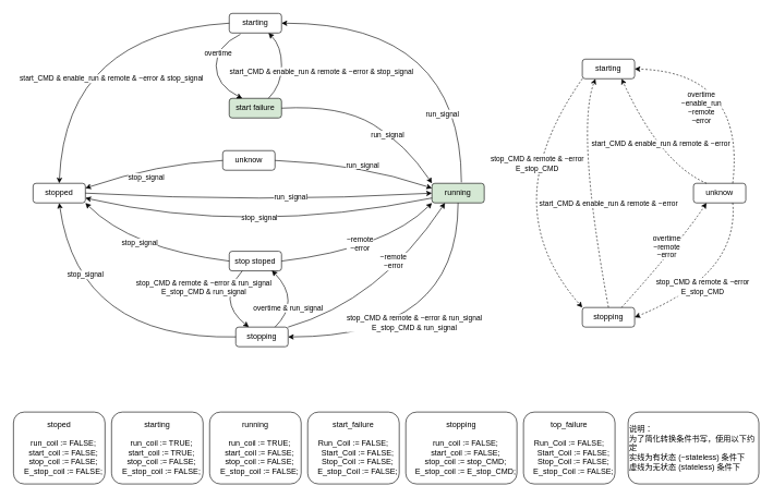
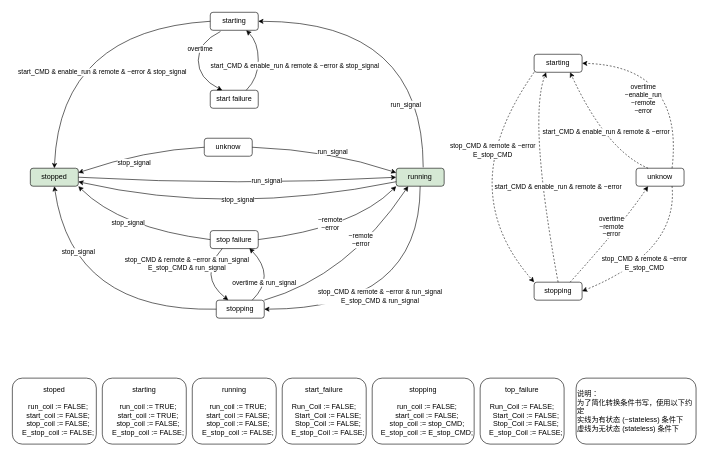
  <mxCell id="0" />
  <mxCell id="1" parent="0" />
  <mxCell id="2" value="starting" style="rounded=1;whiteSpace=wrap;html=1;" vertex="1" parent="1"><mxGeometry x="350" y="20" width="80" height="30" as="geometry" /></mxCell>
- <mxCell id="3" value="start failure" style="rounded=1;whiteSpace=wrap;html=1;fillColor=#d5e8d4;" vertex="1" parent="1"><mxGeometry x="350" y="150" width="80" height="30" as="geometry" /></mxCell>
+ <mxCell id="3" value="start failure" style="rounded=1;whiteSpace=wrap;html=1;" vertex="1" parent="1"><mxGeometry x="350" y="150" width="80" height="30" as="geometry" /></mxCell>
  <mxCell id="4" value="unknow" style="rounded=1;whiteSpace=wrap;html=1;" vertex="1" parent="1"><mxGeometry x="340" y="230" width="80" height="30" as="geometry" /></mxCell>
- <mxCell id="5" value="stop stoped" style="rounded=1;whiteSpace=wrap;html=1;" vertex="1" parent="1"><mxGeometry x="350" y="384" width="80" height="30" as="geometry" /></mxCell>
- <mxCell id="6" value="stopped" style="rounded=1;whiteSpace=wrap;html=1;" vertex="1" parent="1"><mxGeometry x="50" y="280" width="80" height="30" as="geometry" /></mxCell>
+ <mxCell id="5" value="stop failure" style="rounded=1;whiteSpace=wrap;html=1;" vertex="1" parent="1"><mxGeometry x="350" y="384" width="80" height="30" as="geometry" /></mxCell>
+ <mxCell id="6" value="stopped" style="rounded=1;whiteSpace=wrap;html=1;fillColor=#d5e8d4;" vertex="1" parent="1"><mxGeometry x="50" y="280" width="80" height="30" as="geometry" /></mxCell>
  <mxCell id="7" value="running" style="rounded=1;whiteSpace=wrap;html=1;fillColor=#d5e8d4;" vertex="1" parent="1"><mxGeometry x="660" y="280" width="80" height="30" as="geometry" /></mxCell>
  <mxCell id="8" value="stopping" style="rounded=1;whiteSpace=wrap;html=1;" vertex="1" parent="1"><mxGeometry x="360" y="500" width="80" height="30" as="geometry" /></mxCell>
  <mxCell id="9" value="starting" style="rounded=1;whiteSpace=wrap;html=1;" vertex="1" parent="1"><mxGeometry x="890" y="90" width="80" height="30" as="geometry" /></mxCell>
  <mxCell id="10" value="stopping" style="rounded=1;whiteSpace=wrap;html=1;" vertex="1" parent="1"><mxGeometry x="890" y="470" width="80" height="30" as="geometry" /></mxCell>
  <mxCell id="11" value="unknow" style="rounded=1;whiteSpace=wrap;html=1;" vertex="1" parent="1"><mxGeometry x="1060" y="280" width="80" height="30" as="geometry" /></mxCell>
  <mxCell id="12" value="" style="curved=1;endArrow=classic;html=1;rounded=0;exitX=0;exitY=0.5;exitDx=0;exitDy=0;entryX=0.5;entryY=0;entryDx=0;entryDy=0;" edge="1" parent="1" source="2" target="6"><mxGeometry width="50" height="50" relative="1" as="geometry"><mxPoint x="240" y="210" as="sourcePoint" /><mxPoint x="290" y="160" as="targetPoint" /><Array as="points"><mxPoint x="100" y="50" /></Array></mxGeometry></mxCell>
  <mxCell id="13" value="start_CMD &amp;amp; enable_run &amp;amp; remote &amp;amp; ~error &amp;amp; stop_signal" style="edgeLabel;html=1;align=center;verticalAlign=middle;resizable=0;points=[];" vertex="1" connectable="0" parent="12"><mxGeometry x="-0.173" y="1" relative="1" as="geometry"><mxPoint x="18" y="72" as="offset" /></mxGeometry></mxCell>
  <mxCell id="14" value="" style="curved=1;endArrow=classic;html=1;rounded=0;entryX=0.75;entryY=1;entryDx=0;entryDy=0;exitX=0.75;exitY=0;exitDx=0;exitDy=0;" edge="1" parent="1" source="3" target="2"><mxGeometry width="50" height="50" relative="1" as="geometry"><mxPoint x="450" y="200" as="sourcePoint" /><mxPoint x="500" y="150" as="targetPoint" /><Array as="points"><mxPoint x="430" y="130" /><mxPoint x="430" y="70" /></Array></mxGeometry></mxCell>
  <mxCell id="15" value="start_CMD &amp;amp; enable_run &amp;amp; remote &amp;amp; ~error &amp;amp; stop_signal" style="edgeLabel;html=1;align=center;verticalAlign=middle;resizable=0;points=[];" vertex="1" connectable="0" parent="14"><mxGeometry x="-0.107" y="5" relative="1" as="geometry"><mxPoint x="65" y="2" as="offset" /></mxGeometry></mxCell>
  <mxCell id="16" value="" style="curved=1;endArrow=classic;html=1;rounded=0;entryX=0.25;entryY=0;entryDx=0;entryDy=0;exitX=0.213;exitY=1.067;exitDx=0;exitDy=0;exitPerimeter=0;" edge="1" parent="1" source="2" target="3"><mxGeometry width="50" height="50" relative="1" as="geometry"><mxPoint x="540" y="150" as="sourcePoint" /><mxPoint x="430" y="42.5" as="targetPoint" /><Array as="points"><mxPoint x="330" y="70" /><mxPoint x="330" y="130" /></Array></mxGeometry></mxCell>
  <mxCell id="17" value="overtime" style="edgeLabel;html=1;align=center;verticalAlign=middle;resizable=0;points=[];" vertex="1" connectable="0" parent="16"><mxGeometry x="0.115" relative="1" as="geometry"><mxPoint x="2" y="-29" as="offset" /></mxGeometry></mxCell>
  <mxCell id="18" value="" style="curved=1;endArrow=classic;html=1;rounded=0;entryX=1;entryY=0.5;entryDx=0;entryDy=0;exitX=0.563;exitY=-0.05;exitDx=0;exitDy=0;exitPerimeter=0;" edge="1" parent="1" source="7" target="2"><mxGeometry width="50" height="50" relative="1" as="geometry"><mxPoint x="540" y="150" as="sourcePoint" /><mxPoint x="430" y="42.5" as="targetPoint" /><Array as="points"><mxPoint x="705" y="35" /></Array></mxGeometry></mxCell>
  <mxCell id="19" value="run_signal" style="edgeLabel;html=1;align=center;verticalAlign=middle;resizable=0;points=[];" vertex="1" connectable="0" parent="18"><mxGeometry x="-0.107" y="5" relative="1" as="geometry"><mxPoint x="-25" y="127" as="offset" /></mxGeometry></mxCell>
- <mxCell id="20" value="" style="curved=1;endArrow=classic;html=1;rounded=0;exitX=1;exitY=0.5;exitDx=0;exitDy=0;entryX=0;entryY=0;entryDx=0;entryDy=0;" edge="1" parent="1" source="3" target="7"><mxGeometry width="50" height="50" relative="1" as="geometry"><mxPoint x="380" y="290" as="sourcePoint" /><mxPoint x="430" y="240" as="targetPoint" /><Array as="points"><mxPoint x="520" y="160" /><mxPoint x="620" y="220" /></Array></mxGeometry></mxCell>
- <mxCell id="21" value="run_signal" style="edgeLabel;html=1;align=center;verticalAlign=middle;resizable=0;points=[];" vertex="1" connectable="0" parent="20"><mxGeometry x="0.255" y="-2" relative="1" as="geometry"><mxPoint as="offset" /></mxGeometry></mxCell>
  <mxCell id="22" value="" style="curved=1;endArrow=classic;html=1;rounded=0;exitX=0;exitY=0.5;exitDx=0;exitDy=0;entryX=1;entryY=0.25;entryDx=0;entryDy=0;" edge="1" parent="1" source="4" target="6"><mxGeometry width="50" height="50" relative="1" as="geometry"><mxPoint x="360" y="175" as="sourcePoint" /><mxPoint x="140" y="290" as="targetPoint" /><Array as="points"><mxPoint x="240" y="250" /></Array></mxGeometry></mxCell>
  <mxCell id="23" value="stop_signal" style="edgeLabel;html=1;align=center;verticalAlign=middle;resizable=0;points=[];" vertex="1" connectable="0" parent="22"><mxGeometry x="0.189" y="1" relative="1" as="geometry"><mxPoint x="10" y="10" as="offset" /></mxGeometry></mxCell>
  <mxCell id="24" value="" style="curved=1;endArrow=classic;html=1;rounded=0;exitX=1;exitY=0.5;exitDx=0;exitDy=0;entryX=0;entryY=0.25;entryDx=0;entryDy=0;" edge="1" parent="1" source="4" target="7"><mxGeometry width="50" height="50" relative="1" as="geometry"><mxPoint x="440" y="175" as="sourcePoint" /><mxPoint x="670" y="290" as="targetPoint" /><Array as="points"><mxPoint x="550" y="250" /></Array></mxGeometry></mxCell>
  <mxCell id="25" value="run_signal" style="edgeLabel;html=1;align=center;verticalAlign=middle;resizable=0;points=[];" vertex="1" connectable="0" parent="24"><mxGeometry x="0.255" y="-2" relative="1" as="geometry"><mxPoint x="-19" y="-8" as="offset" /></mxGeometry></mxCell>
  <mxCell id="26" value="" style="curved=1;endArrow=classic;html=1;rounded=0;exitX=1;exitY=0.5;exitDx=0;exitDy=0;entryX=0;entryY=0.5;entryDx=0;entryDy=0;" edge="1" parent="1" source="6" target="7"><mxGeometry width="50" height="50" relative="1" as="geometry"><mxPoint x="450" y="255" as="sourcePoint" /><mxPoint x="670" y="297.5" as="targetPoint" /><Array as="points"><mxPoint x="400" y="310" /></Array></mxGeometry></mxCell>
  <mxCell id="27" value="run_signal" style="edgeLabel;html=1;align=center;verticalAlign=middle;resizable=0;points=[];" vertex="1" connectable="0" parent="26"><mxGeometry x="0.255" y="-2" relative="1" as="geometry"><mxPoint x="-19" y="-8" as="offset" /></mxGeometry></mxCell>
  <mxCell id="28" value="" style="curved=1;endArrow=classic;html=1;rounded=0;exitX=0;exitY=0.75;exitDx=0;exitDy=0;entryX=1;entryY=0.75;entryDx=0;entryDy=0;" edge="1" parent="1" source="7" target="6"><mxGeometry width="50" height="50" relative="1" as="geometry"><mxPoint x="370" y="255" as="sourcePoint" /><mxPoint x="140" y="297.5" as="targetPoint" /><Array as="points"><mxPoint x="380" y="360" /></Array></mxGeometry></mxCell>
  <mxCell id="29" value="stop_signal" style="edgeLabel;html=1;align=center;verticalAlign=middle;resizable=0;points=[];" vertex="1" connectable="0" parent="28"><mxGeometry x="-0.022" y="-25" relative="1" as="geometry"><mxPoint as="offset" /></mxGeometry></mxCell>
  <mxCell id="30" value="" style="curved=1;endArrow=classic;html=1;rounded=0;exitX=0;exitY=0.5;exitDx=0;exitDy=0;entryX=1;entryY=1;entryDx=0;entryDy=0;" edge="1" parent="1" source="5" target="6"><mxGeometry width="50" height="50" relative="1" as="geometry"><mxPoint x="350" y="255" as="sourcePoint" /><mxPoint x="140" y="297.5" as="targetPoint" /><Array as="points"><mxPoint x="200" y="380" /></Array></mxGeometry></mxCell>
  <mxCell id="31" value="stop_signal" style="edgeLabel;html=1;align=center;verticalAlign=middle;resizable=0;points=[];" vertex="1" connectable="0" parent="30"><mxGeometry x="0.189" y="1" relative="1" as="geometry"><mxPoint x="10" y="-11" as="offset" /></mxGeometry></mxCell>
  <mxCell id="32" value="" style="curved=1;endArrow=classic;html=1;rounded=0;exitX=1;exitY=0.5;exitDx=0;exitDy=0;entryX=0;entryY=1;entryDx=0;entryDy=0;" edge="1" parent="1" source="5" target="7"><mxGeometry width="50" height="50" relative="1" as="geometry"><mxPoint x="430" y="255" as="sourcePoint" /><mxPoint x="670" y="297.5" as="targetPoint" /><Array as="points"><mxPoint x="590" y="380" /></Array></mxGeometry></mxCell>
  <mxCell id="33" value="&lt;div&gt;~remote&lt;/div&gt;&lt;div&gt;~error&lt;/div&gt;" style="edgeLabel;html=1;align=center;verticalAlign=middle;resizable=0;points=[];" vertex="1" connectable="0" parent="32"><mxGeometry x="0.255" y="-2" relative="1" as="geometry"><mxPoint x="-43" y="-8" as="offset" /></mxGeometry></mxCell>
  <mxCell id="34" value="" style="curved=1;endArrow=classic;html=1;rounded=0;entryX=0.815;entryY=0.976;entryDx=0;entryDy=0;exitX=0.75;exitY=0;exitDx=0;exitDy=0;entryPerimeter=0;" edge="1" parent="1" source="8" target="5"><mxGeometry width="50" height="50" relative="1" as="geometry"><mxPoint x="420" y="509" as="sourcePoint" /><mxPoint x="420" y="409" as="targetPoint" /><Array as="points"><mxPoint x="460" y="460" /></Array></mxGeometry></mxCell>
  <mxCell id="35" value="overtime &amp;amp; run_signal" style="edgeLabel;html=1;align=center;verticalAlign=middle;resizable=0;points=[];" vertex="1" connectable="0" parent="34"><mxGeometry x="-0.107" y="5" relative="1" as="geometry"><mxPoint x="-15" y="12" as="offset" /></mxGeometry></mxCell>
  <mxCell id="36" value="" style="curved=1;endArrow=classic;html=1;rounded=0;entryX=0.25;entryY=0;entryDx=0;entryDy=0;exitX=0.25;exitY=1;exitDx=0;exitDy=0;" edge="1" parent="1" source="5" target="8"><mxGeometry width="50" height="50" relative="1" as="geometry"><mxPoint x="377.04" y="411.01" as="sourcePoint" /><mxPoint x="380" y="509" as="targetPoint" /><Array as="points"><mxPoint x="330" y="460" /></Array></mxGeometry></mxCell>
  <mxCell id="37" value="&lt;div&gt;stop_CMD &amp;amp; remote &amp;amp; ~error &amp;amp; run_signal&lt;/div&gt;&lt;div&gt;E_stop_CMD &amp;amp; run_signal&lt;/div&gt;" style="edgeLabel;html=1;align=center;verticalAlign=middle;resizable=0;points=[];" vertex="1" connectable="0" parent="36"><mxGeometry x="0.115" relative="1" as="geometry"><mxPoint x="-27" y="-26" as="offset" /></mxGeometry></mxCell>
  <mxCell id="38" value="" style="curved=1;endArrow=classic;html=1;rounded=0;exitX=0;exitY=0.5;exitDx=0;exitDy=0;entryX=0.5;entryY=1;entryDx=0;entryDy=0;" edge="1" parent="1" source="8" target="6"><mxGeometry width="50" height="50" relative="1" as="geometry"><mxPoint x="360" y="409" as="sourcePoint" /><mxPoint x="140" y="320" as="targetPoint" /><Array as="points"><mxPoint x="120" y="520" /></Array></mxGeometry></mxCell>
  <mxCell id="39" value="stop_signal" style="edgeLabel;html=1;align=center;verticalAlign=middle;resizable=0;points=[];" vertex="1" connectable="0" parent="38"><mxGeometry x="0.189" y="1" relative="1" as="geometry"><mxPoint x="15" y="-72" as="offset" /></mxGeometry></mxCell>
  <mxCell id="40" value="" style="curved=1;endArrow=classic;html=1;rounded=0;exitX=1;exitY=0;exitDx=0;exitDy=0;entryX=0.25;entryY=1;entryDx=0;entryDy=0;" edge="1" parent="1" source="8" target="7"><mxGeometry width="50" height="50" relative="1" as="geometry"><mxPoint x="440" y="409" as="sourcePoint" /><mxPoint x="670" y="320" as="targetPoint" /><Array as="points"><mxPoint x="580" y="460" /></Array></mxGeometry></mxCell>
  <mxCell id="41" value="&lt;div&gt;~remote&lt;/div&gt;&lt;div&gt;~error&lt;/div&gt;" style="edgeLabel;html=1;align=center;verticalAlign=middle;resizable=0;points=[];" vertex="1" connectable="0" parent="40"><mxGeometry x="0.255" y="-2" relative="1" as="geometry"><mxPoint x="-14" y="-13" as="offset" /></mxGeometry></mxCell>
  <mxCell id="42" value="" style="curved=1;endArrow=classic;html=1;rounded=0;exitX=0.5;exitY=1;exitDx=0;exitDy=0;entryX=1;entryY=0.5;entryDx=0;entryDy=0;" edge="1" parent="1" source="7" target="8"><mxGeometry width="50" height="50" relative="1" as="geometry"><mxPoint x="710" y="310" as="sourcePoint" /><mxPoint x="450" y="515" as="targetPoint" /><Array as="points"><mxPoint x="700" y="515" /></Array></mxGeometry></mxCell>
  <mxCell id="43" value="&lt;div&gt;stop_CMD &amp;amp; remote &amp;amp; ~error &amp;amp; run_signal&lt;/div&gt;&lt;div&gt;E_stop_CMD &amp;amp; run_signal&lt;/div&gt;" style="edgeLabel;html=1;align=center;verticalAlign=middle;resizable=0;points=[];" vertex="1" connectable="0" parent="42"><mxGeometry x="0.311" y="-29" relative="1" as="geometry"><mxPoint x="32" y="7" as="offset" /></mxGeometry></mxCell>
  <mxCell id="44" value="&lt;div&gt;stoped&lt;/div&gt;&lt;div&gt;&lt;br&gt;&lt;/div&gt;&lt;div&gt;&amp;nbsp; &amp;nbsp; run_coil := FALSE;&lt;/div&gt;&lt;div&gt;&amp;nbsp; &amp;nbsp; start_coil := FALSE;&lt;/div&gt;&lt;div&gt;&amp;nbsp; &amp;nbsp; stop_coil := FALSE;&lt;/div&gt;&lt;div&gt;&amp;nbsp; &amp;nbsp; E_stop_coil := FALSE;&lt;/div&gt;" style="rounded=1;whiteSpace=wrap;html=1;" vertex="1" parent="1"><mxGeometry x="20" y="630" width="140" height="110" as="geometry" /></mxCell>
  <mxCell id="45" value="&lt;div&gt;starting&lt;/div&gt;&lt;div&gt;&lt;br&gt;&lt;/div&gt;&lt;div&gt;&amp;nbsp; &amp;nbsp; run_coil := TRUE;&lt;/div&gt;&lt;div&gt;&amp;nbsp; &amp;nbsp; start_coil := TRUE;&lt;/div&gt;&lt;div&gt;&amp;nbsp; &amp;nbsp; stop_coil := FALSE;&lt;/div&gt;&lt;div&gt;&amp;nbsp; &amp;nbsp; E_stop_coil := FALSE;&lt;/div&gt;" style="rounded=1;whiteSpace=wrap;html=1;" vertex="1" parent="1"><mxGeometry x="170" y="630" width="140" height="110" as="geometry" /></mxCell>
  <mxCell id="46" value="&lt;div&gt;running&lt;/div&gt;&lt;div&gt;&lt;br&gt;&lt;/div&gt;&lt;div&gt;&amp;nbsp; &amp;nbsp; run_coil := TRUE;&lt;/div&gt;&lt;div&gt;&amp;nbsp; &amp;nbsp; start_coil := FALSE;&lt;/div&gt;&lt;div&gt;&amp;nbsp; &amp;nbsp; stop_coil := FALSE;&lt;/div&gt;&lt;div&gt;&amp;nbsp; &amp;nbsp; E_stop_coil := FALSE;&lt;/div&gt;" style="rounded=1;whiteSpace=wrap;html=1;" vertex="1" parent="1"><mxGeometry x="320" y="630" width="140" height="110" as="geometry" /></mxCell>
  <mxCell id="47" value="&lt;div&gt;start_failure&lt;/div&gt;&lt;div&gt;&lt;br&gt;&lt;/div&gt;&lt;div&gt;Run_Coil := FALSE;&lt;/div&gt;&lt;div&gt;&amp;nbsp; &amp;nbsp; Start_Coil := FALSE;&lt;/div&gt;&lt;div&gt;&amp;nbsp; &amp;nbsp; Stop_Coil := FALSE;&lt;/div&gt;&lt;div&gt;&amp;nbsp; &amp;nbsp; E_stop_Coil := FALSE;&lt;/div&gt;" style="rounded=1;whiteSpace=wrap;html=1;" vertex="1" parent="1"><mxGeometry x="470" y="630" width="140" height="110" as="geometry" /></mxCell>
  <mxCell id="48" value="&lt;div&gt;stopping&lt;/div&gt;&lt;div&gt;&lt;br&gt;&lt;/div&gt;&lt;div&gt;&amp;nbsp; &amp;nbsp; run_coil := FALSE;&lt;/div&gt;&lt;div&gt;&amp;nbsp; &amp;nbsp; start_coil := FALSE;&lt;/div&gt;&lt;div&gt;&amp;nbsp; &amp;nbsp; stop_coil := stop_CMD;&lt;/div&gt;&lt;div&gt;&amp;nbsp; &amp;nbsp; E_stop_coil := E_stop_CMD;&lt;/div&gt;" style="rounded=1;whiteSpace=wrap;html=1;" vertex="1" parent="1"><mxGeometry x="620" y="630" width="170" height="110" as="geometry" /></mxCell>
  <mxCell id="49" value="&lt;div&gt;top_failure&lt;/div&gt;&lt;div&gt;&lt;br&gt;&lt;/div&gt;&lt;div&gt;Run_Coil := FALSE;&lt;/div&gt;&lt;div&gt;&amp;nbsp; &amp;nbsp; Start_Coil := FALSE;&lt;/div&gt;&lt;div&gt;&amp;nbsp; &amp;nbsp; Stop_Coil := FALSE;&lt;/div&gt;&lt;div&gt;&amp;nbsp; &amp;nbsp; E_stop_Coil := FALSE;&lt;/div&gt;" style="rounded=1;whiteSpace=wrap;html=1;" vertex="1" parent="1"><mxGeometry x="800" y="630" width="140" height="110" as="geometry" /></mxCell>
  <mxCell id="50" value="" style="curved=1;endArrow=classic;html=1;rounded=0;entryX=0.25;entryY=1;entryDx=0;entryDy=0;exitX=0.5;exitY=0;exitDx=0;exitDy=0;dashed=1;" edge="1" parent="1" source="10" target="9"><mxGeometry width="50" height="50" relative="1" as="geometry"><mxPoint x="420" y="180" as="sourcePoint" /><mxPoint x="420" y="80" as="targetPoint" /><Array as="points"><mxPoint x="880" y="200" /></Array></mxGeometry></mxCell>
  <mxCell id="51" value="start_CMD &amp;amp; enable_run &amp;amp; remote &amp;amp; ~error" style="edgeLabel;html=1;align=center;verticalAlign=middle;resizable=0;points=[];" vertex="1" connectable="0" parent="50"><mxGeometry x="-0.107" y="5" relative="1" as="geometry"><mxPoint x="34" y="-2" as="offset" /></mxGeometry></mxCell>
  <mxCell id="52" value="" style="curved=1;endArrow=classic;html=1;rounded=0;entryX=0;entryY=0;entryDx=0;entryDy=0;exitX=0;exitY=1;exitDx=0;exitDy=0;dashed=1;" edge="1" parent="1" source="9" target="10"><mxGeometry width="50" height="50" relative="1" as="geometry"><mxPoint x="377.04" y="82.01" as="sourcePoint" /><mxPoint x="380" y="180" as="targetPoint" /><Array as="points"><mxPoint x="820" y="220" /><mxPoint x="820" y="390" /></Array></mxGeometry></mxCell>
  <mxCell id="53" value="&lt;div&gt;stop_CMD &amp;amp; remote &amp;amp; ~error&lt;/div&gt;&lt;div&gt;E_stop_CMD&lt;/div&gt;" style="edgeLabel;html=1;align=center;verticalAlign=middle;resizable=0;points=[];" vertex="1" connectable="0" parent="52"><mxGeometry x="0.115" relative="1" as="geometry"><mxPoint y="-70" as="offset" /></mxGeometry></mxCell>
  <mxCell id="54" value="" style="curved=1;endArrow=classic;html=1;rounded=0;exitX=0.75;exitY=0;exitDx=0;exitDy=0;entryX=0.25;entryY=1;entryDx=0;entryDy=0;dashed=1;" edge="1" parent="1" source="10" target="11"><mxGeometry width="50" height="50" relative="1" as="geometry"><mxPoint x="450" y="530" as="sourcePoint" /><mxPoint x="690" y="340" as="targetPoint" /><Array as="points"><mxPoint x="1040" y="370" /></Array></mxGeometry></mxCell>
  <mxCell id="55" value="&lt;div&gt;overtime&lt;/div&gt;&lt;div&gt;~remote&lt;/div&gt;&lt;div&gt;~error&lt;/div&gt;" style="edgeLabel;html=1;align=center;verticalAlign=middle;resizable=0;points=[];" vertex="1" connectable="0" parent="54"><mxGeometry x="0.255" y="-2" relative="1" as="geometry"><mxPoint x="-20" y="2" as="offset" /></mxGeometry></mxCell>
  <mxCell id="56" value="" style="curved=1;endArrow=classic;html=1;rounded=0;exitX=0.75;exitY=1;exitDx=0;exitDy=0;entryX=1;entryY=0.5;entryDx=0;entryDy=0;dashed=1;" edge="1" parent="1" source="11" target="10"><mxGeometry width="50" height="50" relative="1" as="geometry"><mxPoint x="710" y="340" as="sourcePoint" /><mxPoint x="450" y="545" as="targetPoint" /><Array as="points"><mxPoint x="1130" y="420" /></Array></mxGeometry></mxCell>
  <mxCell id="57" value="&lt;div&gt;stop_CMD &amp;amp; remote &amp;amp; ~error&lt;/div&gt;&lt;div&gt;E_stop_CMD&lt;/div&gt;" style="edgeLabel;html=1;align=center;verticalAlign=middle;resizable=0;points=[];" vertex="1" connectable="0" parent="56"><mxGeometry x="0.311" y="-29" relative="1" as="geometry"><mxPoint x="24" y="17" as="offset" /></mxGeometry></mxCell>
  <mxCell id="58" value="" style="curved=1;endArrow=classic;html=1;rounded=0;entryX=0.75;entryY=1;entryDx=0;entryDy=0;exitX=0.25;exitY=0;exitDx=0;exitDy=0;dashed=1;" edge="1" parent="1" source="11" target="9"><mxGeometry width="50" height="50" relative="1" as="geometry"><mxPoint x="960" y="420" as="sourcePoint" /><mxPoint x="940" y="180" as="targetPoint" /><Array as="points"><mxPoint x="1010" y="250" /></Array></mxGeometry></mxCell>
  <mxCell id="59" value="start_CMD &amp;amp; enable_run &amp;amp; remote &amp;amp; ~error" style="edgeLabel;html=1;align=center;verticalAlign=middle;resizable=0;points=[];" vertex="1" connectable="0" parent="58"><mxGeometry x="-0.107" y="5" relative="1" as="geometry"><mxPoint x="13" y="-13" as="offset" /></mxGeometry></mxCell>
  <mxCell id="60" value="" style="curved=1;endArrow=classic;html=1;rounded=0;entryX=1;entryY=0.5;entryDx=0;entryDy=0;exitX=0.75;exitY=0;exitDx=0;exitDy=0;dashed=1;" edge="1" parent="1" source="11" target="9"><mxGeometry width="50" height="50" relative="1" as="geometry"><mxPoint x="1090" y="260" as="sourcePoint" /><mxPoint x="1020" y="90" as="targetPoint" /><Array as="points"><mxPoint x="1140" y="110" /></Array></mxGeometry></mxCell>
  <mxCell id="61" value="&lt;div&gt;overtime&lt;/div&gt;&lt;div&gt;~enable_run&lt;/div&gt;&lt;div&gt;~remote&lt;/div&gt;&lt;div&gt;~error&lt;/div&gt;" style="edgeLabel;html=1;align=center;verticalAlign=middle;resizable=0;points=[];" vertex="1" connectable="0" parent="60"><mxGeometry x="-0.107" y="5" relative="1" as="geometry"><mxPoint x="-61" y="35" as="offset" /></mxGeometry></mxCell>
  <mxCell id="62" value="&lt;div&gt;说明：&lt;/div&gt;&lt;div&gt;为了简化转换条件书写，使用以下约定&lt;/div&gt;&lt;div&gt;实线为有状态 (~stateless) 条件下&lt;/div&gt;&lt;div&gt;虚线为无状态 (stateless) 条件下&lt;/div&gt;" style="rounded=1;whiteSpace=wrap;html=1;align=left;" vertex="1" parent="1"><mxGeometry x="960" y="630" width="200" height="110" as="geometry" /></mxCell>
